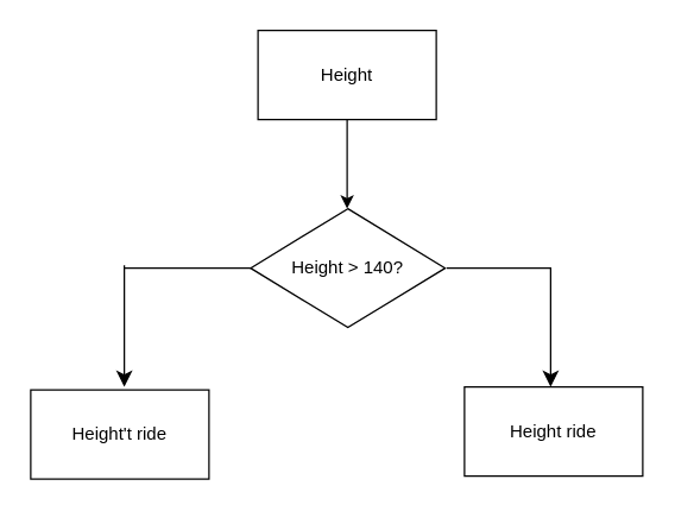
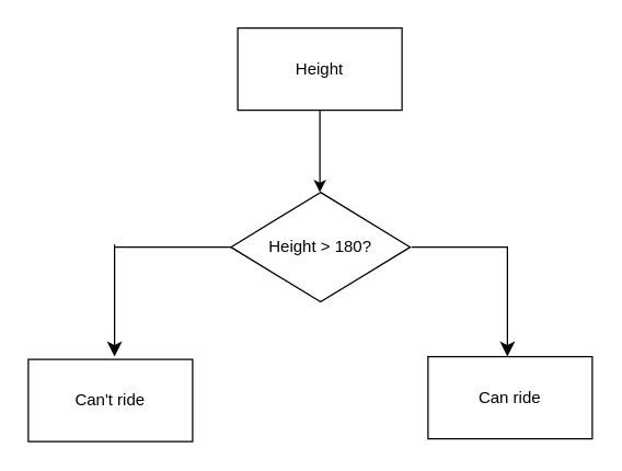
  <mxCell id="0" />
  <mxCell id="1" parent="0" />
  <mxCell id="2" value="Height" style="rounded=0;whiteSpace=wrap;html=1;" vertex="1" parent="1"><mxGeometry x="173" y="20" width="120" height="60" as="geometry" /></mxCell>
- <mxCell id="3" value="Height &amp;gt; 140?" style="rhombus;whiteSpace=wrap;html=1;" vertex="1" parent="1"><mxGeometry x="168" y="140" width="131" height="80" as="geometry" /></mxCell>
- <mxCell id="4" value="Height't ride" style="rounded=0;whiteSpace=wrap;html=1;" vertex="1" parent="1"><mxGeometry x="20" y="262" width="120" height="60" as="geometry" /></mxCell>
- <mxCell id="5" value="Height ride" style="rounded=0;whiteSpace=wrap;html=1;" vertex="1" parent="1"><mxGeometry x="312" y="260" width="120" height="60" as="geometry" /></mxCell>
+ <mxCell id="3" value="Height &amp;gt; 180?" style="rhombus;whiteSpace=wrap;html=1;" vertex="1" parent="1"><mxGeometry x="168" y="140" width="131" height="80" as="geometry" /></mxCell>
+ <mxCell id="4" value="Can't ride" style="rounded=0;whiteSpace=wrap;html=1;" vertex="1" parent="1"><mxGeometry x="20" y="262" width="120" height="60" as="geometry" /></mxCell>
+ <mxCell id="5" value="Can ride" style="rounded=0;whiteSpace=wrap;html=1;" vertex="1" parent="1"><mxGeometry x="312" y="260" width="120" height="60" as="geometry" /></mxCell>
  <mxCell id="6" value="" style="endArrow=classic;html=1;rounded=0;" edge="1" parent="1"><mxGeometry width="50" height="50" relative="1" as="geometry"><mxPoint x="233" y="80" as="sourcePoint" /><mxPoint x="233" y="140" as="targetPoint" /></mxGeometry></mxCell>
  <mxCell id="7" value="" style="edgeStyle=segmentEdgeStyle;endArrow=classic;html=1;curved=0;rounded=0;endSize=8;startSize=8;" edge="1" parent="1"><mxGeometry width="50" height="50" relative="1" as="geometry"><mxPoint x="300" y="180" as="sourcePoint" /><mxPoint x="370" y="260" as="targetPoint" /><Array as="points"><mxPoint x="370" y="180" /></Array></mxGeometry></mxCell>
  <mxCell id="8" value="" style="edgeStyle=segmentEdgeStyle;endArrow=classic;html=1;curved=0;rounded=0;endSize=8;startSize=8;exitX=0;exitY=0.5;exitDx=0;exitDy=0;" edge="1" parent="1" source="3"><mxGeometry width="50" height="50" relative="1" as="geometry"><mxPoint x="78" y="228" as="sourcePoint" /><mxPoint x="83" y="260" as="targetPoint" /><Array as="points"><mxPoint x="83" y="180" /><mxPoint x="83" y="178" /></Array></mxGeometry></mxCell>
